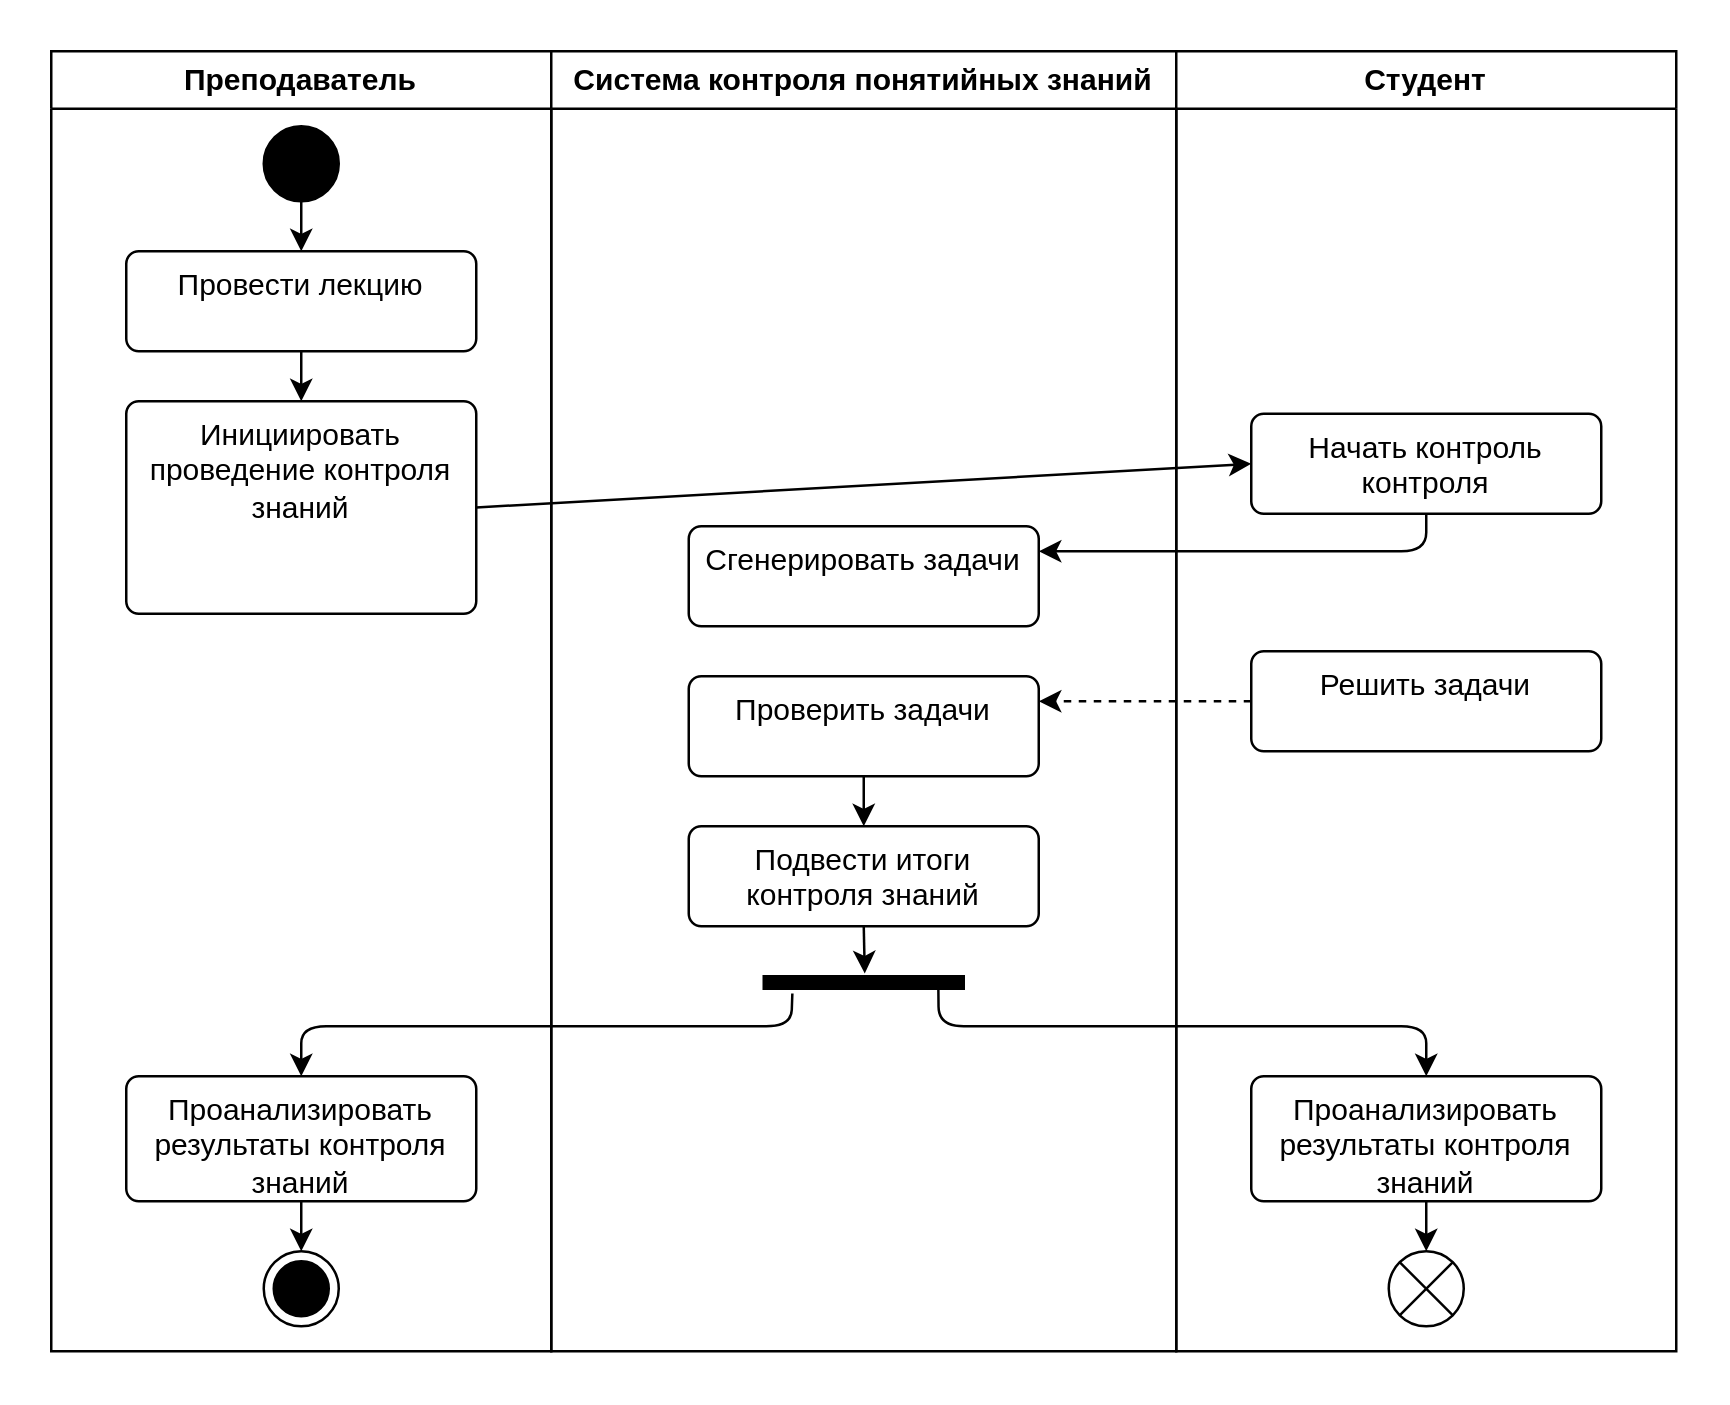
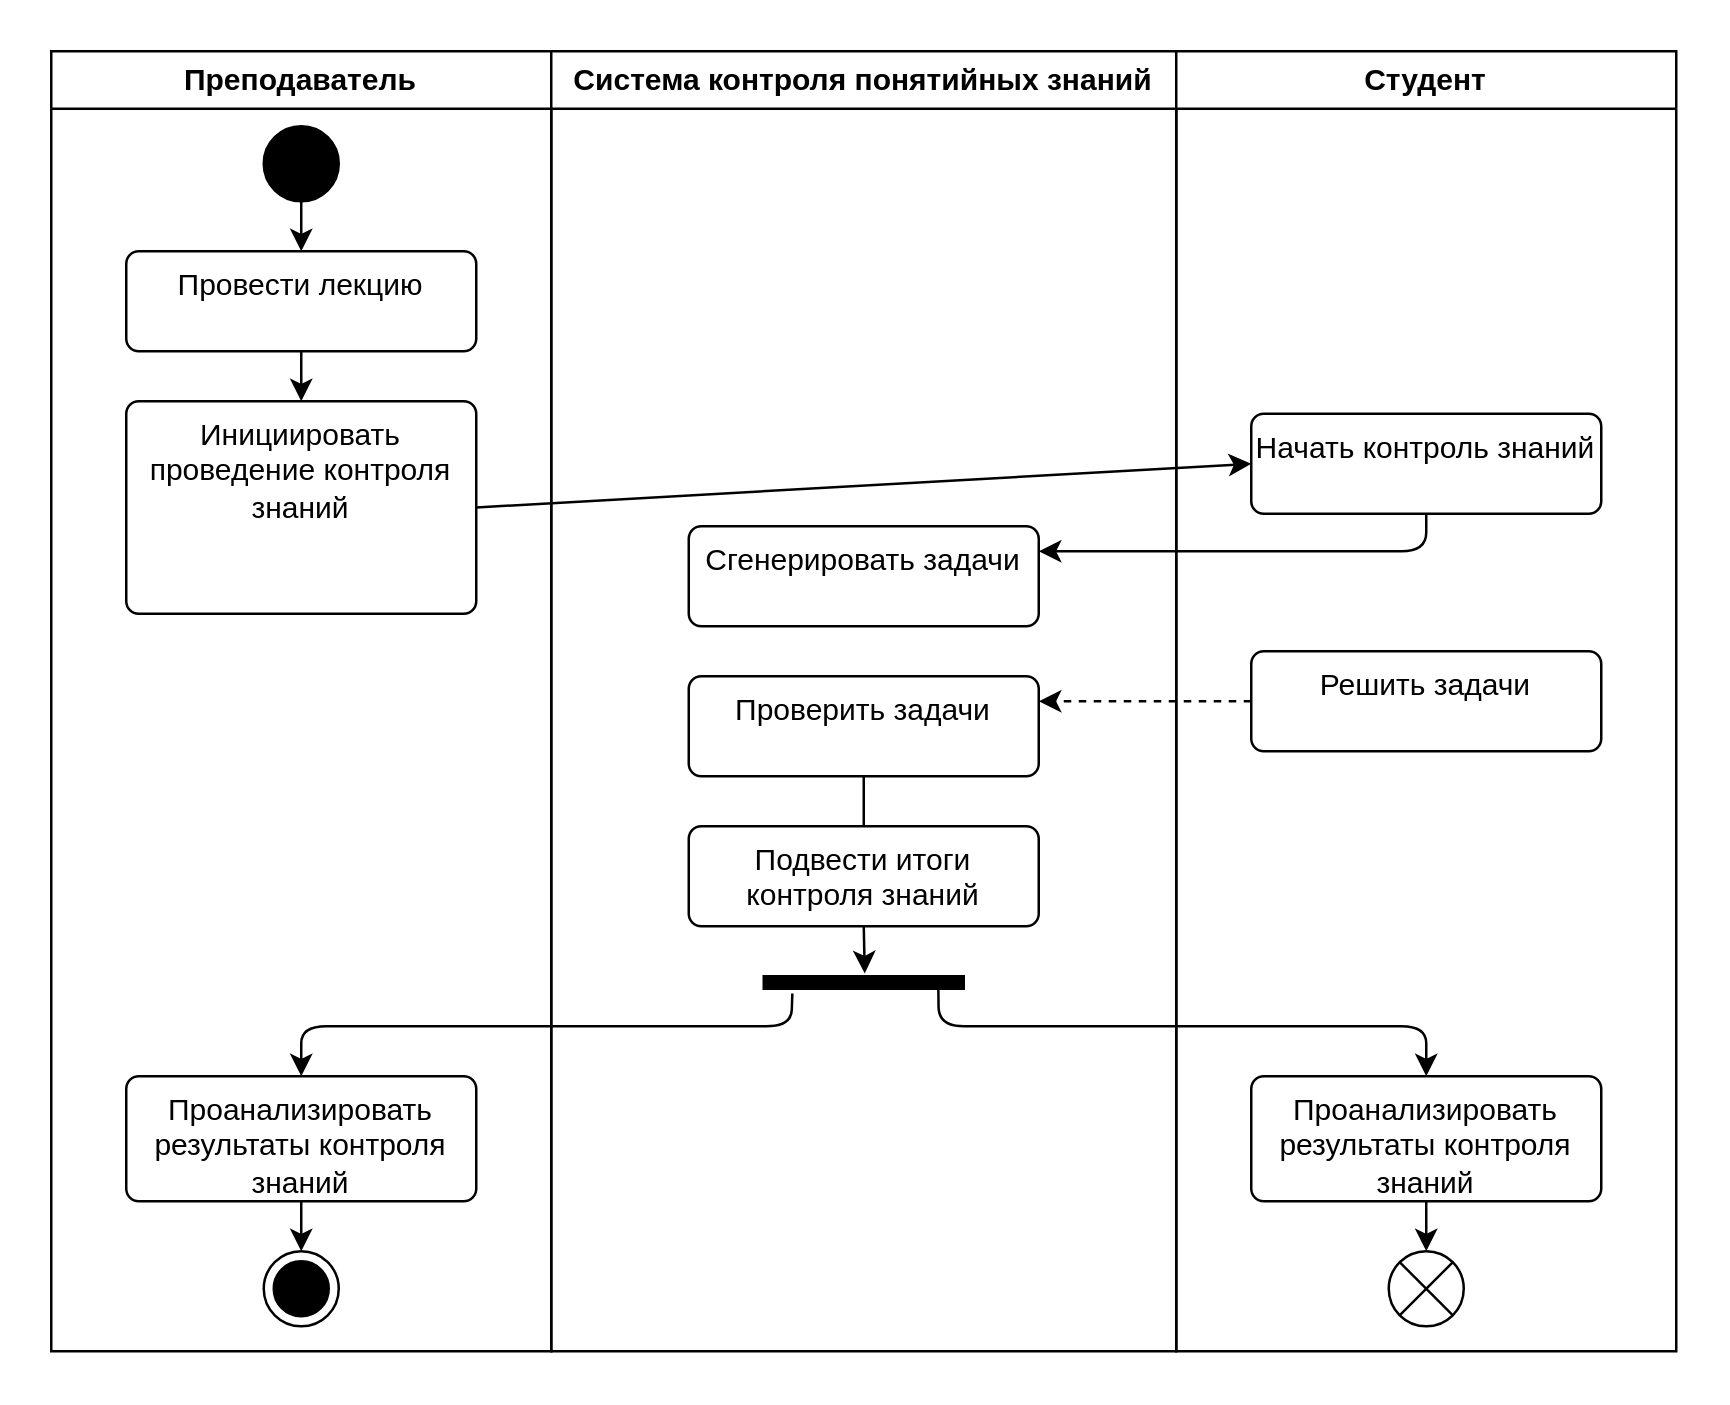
  <mxCell id="0" />
  <mxCell id="1" parent="0" />
  <mxCell id="2" value="Преподаватель" style="swimlane;whiteSpace=wrap;html=1;" parent="1" vertex="1"><mxGeometry x="20" y="20" width="200" height="520" as="geometry" /></mxCell>
  <mxCell id="3" value="" style="ellipse;fillColor=strokeColor;html=1;" parent="2" vertex="1"><mxGeometry x="85" y="30" width="30" height="30" as="geometry" /></mxCell>
  <mxCell id="4" value="Провести лекцию" style="html=1;align=center;verticalAlign=top;rounded=1;absoluteArcSize=1;arcSize=10;dashed=0;whiteSpace=wrap;" parent="2" vertex="1"><mxGeometry x="30" y="80" width="140" height="40" as="geometry" /></mxCell>
  <mxCell id="5" value="" style="endArrow=classic;html=1;rounded=0;exitX=0.5;exitY=1;exitDx=0;exitDy=0;entryX=0.5;entryY=0;entryDx=0;entryDy=0;" parent="2" source="3" target="4" edge="1"><mxGeometry width="50" height="50" relative="1" as="geometry"><mxPoint x="210" y="230" as="sourcePoint" /><mxPoint x="260" y="180" as="targetPoint" /></mxGeometry></mxCell>
  <mxCell id="6" value="Инициировать проведение контроля знаний" style="html=1;align=center;verticalAlign=top;rounded=1;absoluteArcSize=1;arcSize=10;dashed=0;whiteSpace=wrap;" parent="2" vertex="1"><mxGeometry x="30" y="140" width="140" height="85" as="geometry" /></mxCell>
  <mxCell id="7" value="" style="endArrow=classic;html=1;rounded=0;exitX=0.5;exitY=1;exitDx=0;exitDy=0;entryX=0.5;entryY=0;entryDx=0;entryDy=0;" parent="2" source="4" target="6" edge="1"><mxGeometry width="50" height="50" relative="1" as="geometry"><mxPoint x="110" y="70" as="sourcePoint" /><mxPoint x="110" y="90" as="targetPoint" /></mxGeometry></mxCell>
  <mxCell id="8" value="Проанализировать результаты контроля знаний" style="html=1;align=center;verticalAlign=top;rounded=1;absoluteArcSize=1;arcSize=10;dashed=0;whiteSpace=wrap;" parent="2" vertex="1"><mxGeometry x="30" y="410" width="140" height="50" as="geometry" /></mxCell>
  <mxCell id="9" value="" style="ellipse;html=1;shape=endState;fillColor=strokeColor;" parent="2" vertex="1"><mxGeometry x="85" y="480" width="30" height="30" as="geometry" /></mxCell>
  <mxCell id="10" value="" style="endArrow=classic;html=1;rounded=0;exitX=0.5;exitY=1;exitDx=0;exitDy=0;entryX=0.5;entryY=0;entryDx=0;entryDy=0;" parent="2" source="8" target="9" edge="1"><mxGeometry width="50" height="50" relative="1" as="geometry"><mxPoint x="110" y="130" as="sourcePoint" /><mxPoint x="110" y="150" as="targetPoint" /></mxGeometry></mxCell>
  <mxCell id="11" value="Система контроля понятийных знаний" style="swimlane;whiteSpace=wrap;html=1;" parent="1" vertex="1"><mxGeometry x="220" y="20" width="250" height="520" as="geometry" /></mxCell>
  <mxCell id="12" value="Сгенерировать задачи" style="html=1;align=center;verticalAlign=top;rounded=1;absoluteArcSize=1;arcSize=10;dashed=0;whiteSpace=wrap;" parent="11" vertex="1"><mxGeometry x="55" y="190" width="140" height="40" as="geometry" /></mxCell>
  <mxCell id="13" value="Проверить задачи" style="html=1;align=center;verticalAlign=top;rounded=1;absoluteArcSize=1;arcSize=10;dashed=0;whiteSpace=wrap;" parent="11" vertex="1"><mxGeometry x="55" y="250" width="140" height="40" as="geometry" /></mxCell>
  <mxCell id="14" value="Подвести итоги контроля знаний" style="html=1;align=center;verticalAlign=top;rounded=1;absoluteArcSize=1;arcSize=10;dashed=0;whiteSpace=wrap;" parent="11" vertex="1"><mxGeometry x="55" y="310" width="140" height="40" as="geometry" /></mxCell>
- <mxCell id="15" value="" style="endArrow=classic;html=1;rounded=0;exitX=0.5;exitY=1;exitDx=0;exitDy=0;entryX=0.5;entryY=0;entryDx=0;entryDy=0;" parent="11" source="13" target="14" edge="1"><mxGeometry width="50" height="50" relative="1" as="geometry"><mxPoint x="-90" y="130" as="sourcePoint" /><mxPoint x="-90" y="150" as="targetPoint" /></mxGeometry></mxCell>
+ <mxCell id="15" value="" style="endArrow=none;html=1;rounded=0;exitX=0.5;exitY=1;exitDx=0;exitDy=0;entryX=0.5;entryY=0;entryDx=0;entryDy=0;" parent="11" source="13" target="14" edge="1"><mxGeometry width="50" height="50" relative="1" as="geometry"><mxPoint x="-90" y="130" as="sourcePoint" /><mxPoint x="-90" y="150" as="targetPoint" /></mxGeometry></mxCell>
  <mxCell id="16" value="" style="html=1;points=[];perimeter=orthogonalPerimeter;fillColor=strokeColor;direction=south;" parent="11" vertex="1"><mxGeometry x="85" y="370" width="80" height="5" as="geometry" /></mxCell>
  <mxCell id="17" value="" style="endArrow=classic;html=1;rounded=0;exitX=0.5;exitY=1;exitDx=0;exitDy=0;entryX=-0.227;entryY=0.495;entryDx=0;entryDy=0;entryPerimeter=0;" parent="11" source="14" edge="1" target="16"><mxGeometry width="50" height="50" relative="1" as="geometry"><mxPoint x="110" y="300" as="sourcePoint" /><mxPoint x="100" y="370" as="targetPoint" /></mxGeometry></mxCell>
  <mxCell id="18" value="Студент" style="swimlane;whiteSpace=wrap;html=1;" parent="1" vertex="1"><mxGeometry x="470" y="20" width="200" height="520" as="geometry" /></mxCell>
- <mxCell id="19" value="Начать контроль контроля" style="html=1;align=center;verticalAlign=top;rounded=1;absoluteArcSize=1;arcSize=10;dashed=0;whiteSpace=wrap;" parent="18" vertex="1"><mxGeometry x="30" y="145" width="140" height="40" as="geometry" /></mxCell>
+ <mxCell id="19" value="Начать контроль знаний" style="html=1;align=center;verticalAlign=top;rounded=1;absoluteArcSize=1;arcSize=10;dashed=0;whiteSpace=wrap;" parent="18" vertex="1"><mxGeometry x="30" y="145" width="140" height="40" as="geometry" /></mxCell>
  <mxCell id="20" value="Решить задачи" style="html=1;align=center;verticalAlign=top;rounded=1;absoluteArcSize=1;arcSize=10;dashed=0;whiteSpace=wrap;" parent="18" vertex="1"><mxGeometry x="30" y="240" width="140" height="40" as="geometry" /></mxCell>
  <mxCell id="21" value="Проанализировать результаты контроля знаний" style="html=1;align=center;verticalAlign=top;rounded=1;absoluteArcSize=1;arcSize=10;dashed=0;whiteSpace=wrap;" parent="18" vertex="1"><mxGeometry x="30" y="410" width="140" height="50" as="geometry" /></mxCell>
  <mxCell id="22" value="" style="shape=sumEllipse;perimeter=ellipsePerimeter;html=1;backgroundOutline=1;" parent="18" vertex="1"><mxGeometry x="85" y="480" width="30" height="30" as="geometry" /></mxCell>
  <mxCell id="23" value="" style="endArrow=classic;html=1;rounded=0;exitX=0.5;exitY=1;exitDx=0;exitDy=0;entryX=0.5;entryY=0;entryDx=0;entryDy=0;" parent="18" source="21" target="22" edge="1"><mxGeometry width="50" height="50" relative="1" as="geometry"><mxPoint x="-290" y="470" as="sourcePoint" /><mxPoint x="-290" y="490" as="targetPoint" /></mxGeometry></mxCell>
  <mxCell id="24" value="" style="endArrow=classic;html=1;rounded=0;exitX=1;exitY=0.5;exitDx=0;exitDy=0;entryX=0;entryY=0.5;entryDx=0;entryDy=0;" parent="1" source="6" target="19" edge="1"><mxGeometry width="50" height="50" relative="1" as="geometry"><mxPoint x="130" y="150" as="sourcePoint" /><mxPoint x="130" y="170" as="targetPoint" /></mxGeometry></mxCell>
  <mxCell id="25" value="" style="endArrow=classic;html=1;rounded=1;exitX=0.5;exitY=1;exitDx=0;exitDy=0;entryX=1;entryY=0.25;entryDx=0;entryDy=0;curved=0;" parent="1" source="19" target="12" edge="1"><mxGeometry width="50" height="50" relative="1" as="geometry"><mxPoint x="200" y="195" as="sourcePoint" /><mxPoint x="460" y="195" as="targetPoint" /><Array as="points"><mxPoint x="570" y="220" /></Array></mxGeometry></mxCell>
  <mxCell id="26" value="" style="endArrow=classic;html=1;rounded=0;exitX=0;exitY=0.5;exitDx=0;exitDy=0;entryX=1;entryY=0.25;entryDx=0;entryDy=0;dashed=1;" parent="1" source="20" target="13" edge="1"><mxGeometry width="50" height="50" relative="1" as="geometry"><mxPoint x="200" y="195" as="sourcePoint" /><mxPoint x="460" y="195" as="targetPoint" /></mxGeometry></mxCell>
  <mxCell id="27" value="" style="endArrow=classic;html=1;rounded=1;exitX=1.373;exitY=0.857;exitDx=0;exitDy=0;entryX=0.5;entryY=0;entryDx=0;entryDy=0;exitPerimeter=0;curved=0;" parent="1" source="16" target="8" edge="1"><mxGeometry width="50" height="50" relative="1" as="geometry"><mxPoint x="330" y="380" as="sourcePoint" /><mxPoint x="330" y="400" as="targetPoint" /><Array as="points"><mxPoint x="316" y="410" /><mxPoint x="120" y="410" /></Array></mxGeometry></mxCell>
  <mxCell id="28" value="" style="endArrow=classic;html=1;rounded=1;exitX=0.893;exitY=0.127;exitDx=0;exitDy=0;entryX=0.5;entryY=0;entryDx=0;entryDy=0;exitPerimeter=0;curved=0;" parent="1" source="16" target="21" edge="1"><mxGeometry width="50" height="50" relative="1" as="geometry"><mxPoint x="301" y="407" as="sourcePoint" /><mxPoint x="130" y="440" as="targetPoint" /><Array as="points"><mxPoint x="375" y="410" /><mxPoint x="570" y="410" /></Array></mxGeometry></mxCell>
